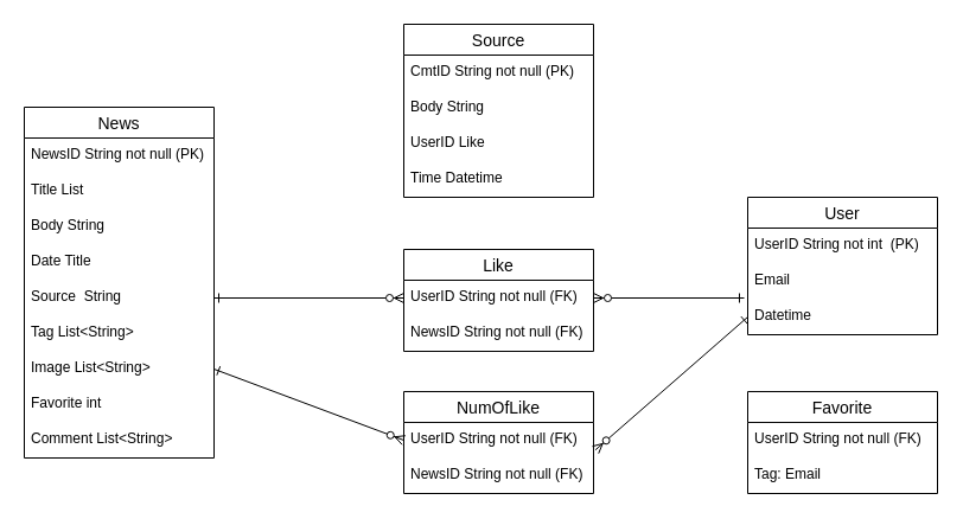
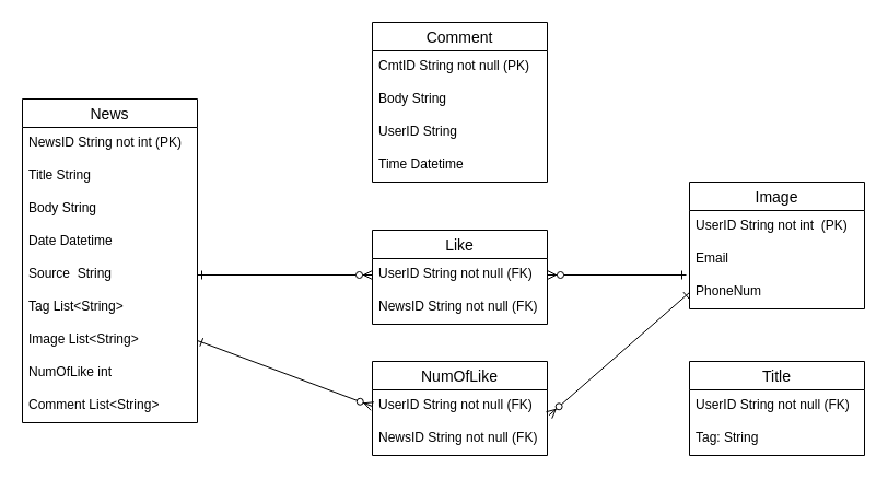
  <mxCell id="0" />
  <mxCell id="1" parent="0" />
- <mxCell id="2" value="User" style="swimlane;fontStyle=0;childLayout=stackLayout;horizontal=1;startSize=26;horizontalStack=0;resizeParent=1;resizeParentMax=0;resizeLast=0;collapsible=1;marginBottom=0;align=center;fontSize=14;" vertex="1" parent="1"><mxGeometry x="630" y="166" width="160" height="116" as="geometry" /></mxCell>
+ <mxCell id="2" value="Image" style="swimlane;fontStyle=0;childLayout=stackLayout;horizontal=1;startSize=26;horizontalStack=0;resizeParent=1;resizeParentMax=0;resizeLast=0;collapsible=1;marginBottom=0;align=center;fontSize=14;" vertex="1" parent="1"><mxGeometry x="630" y="166" width="160" height="116" as="geometry" /></mxCell>
  <mxCell id="3" value="UserID String not int  (PK)" style="text;strokeColor=none;fillColor=none;spacingLeft=4;spacingRight=4;overflow=hidden;rotatable=0;points=[[0,0.5],[1,0.5]];portConstraint=eastwest;fontSize=12;" vertex="1" parent="2"><mxGeometry y="26" width="160" height="30" as="geometry" /></mxCell>
  <mxCell id="4" value="Email" style="text;strokeColor=none;fillColor=none;spacingLeft=4;spacingRight=4;overflow=hidden;rotatable=0;points=[[0,0.5],[1,0.5]];portConstraint=eastwest;fontSize=12;" vertex="1" parent="2"><mxGeometry y="56" width="160" height="30" as="geometry" /></mxCell>
- <mxCell id="5" value="Datetime" style="text;strokeColor=none;fillColor=none;spacingLeft=4;spacingRight=4;overflow=hidden;rotatable=0;points=[[0,0.5],[1,0.5]];portConstraint=eastwest;fontSize=12;" vertex="1" parent="2"><mxGeometry y="86" width="160" height="30" as="geometry" /></mxCell>
- <mxCell id="6" value="Favorite" style="swimlane;fontStyle=0;childLayout=stackLayout;horizontal=1;startSize=26;horizontalStack=0;resizeParent=1;resizeParentMax=0;resizeLast=0;collapsible=1;marginBottom=0;align=center;fontSize=14;" vertex="1" parent="1"><mxGeometry x="630" y="330" width="160" height="86" as="geometry" /></mxCell>
+ <mxCell id="5" value="PhoneNum" style="text;strokeColor=none;fillColor=none;spacingLeft=4;spacingRight=4;overflow=hidden;rotatable=0;points=[[0,0.5],[1,0.5]];portConstraint=eastwest;fontSize=12;" vertex="1" parent="2"><mxGeometry y="86" width="160" height="30" as="geometry" /></mxCell>
+ <mxCell id="6" value="Title" style="swimlane;fontStyle=0;childLayout=stackLayout;horizontal=1;startSize=26;horizontalStack=0;resizeParent=1;resizeParentMax=0;resizeLast=0;collapsible=1;marginBottom=0;align=center;fontSize=14;" vertex="1" parent="1"><mxGeometry x="630" y="330" width="160" height="86" as="geometry" /></mxCell>
  <mxCell id="7" value="UserID String not null (FK)" style="text;strokeColor=none;fillColor=none;spacingLeft=4;spacingRight=4;overflow=hidden;rotatable=0;points=[[0,0.5],[1,0.5]];portConstraint=eastwest;fontSize=12;" vertex="1" parent="6"><mxGeometry y="26" width="160" height="30" as="geometry" /></mxCell>
- <mxCell id="8" value="Tag: Email" style="text;strokeColor=none;fillColor=none;spacingLeft=4;spacingRight=4;overflow=hidden;rotatable=0;points=[[0,0.5],[1,0.5]];portConstraint=eastwest;fontSize=12;" vertex="1" parent="6"><mxGeometry y="56" width="160" height="30" as="geometry" /></mxCell>
+ <mxCell id="8" value="Tag: String" style="text;strokeColor=none;fillColor=none;spacingLeft=4;spacingRight=4;overflow=hidden;rotatable=0;points=[[0,0.5],[1,0.5]];portConstraint=eastwest;fontSize=12;" vertex="1" parent="6"><mxGeometry y="56" width="160" height="30" as="geometry" /></mxCell>
  <mxCell id="9" value="Like" style="swimlane;fontStyle=0;childLayout=stackLayout;horizontal=1;startSize=26;horizontalStack=0;resizeParent=1;resizeParentMax=0;resizeLast=0;collapsible=1;marginBottom=0;align=center;fontSize=14;" vertex="1" parent="1"><mxGeometry x="340" y="210" width="160" height="86" as="geometry" /></mxCell>
  <mxCell id="10" value="UserID String not null (FK)" style="text;strokeColor=none;fillColor=none;spacingLeft=4;spacingRight=4;overflow=hidden;rotatable=0;points=[[0,0.5],[1,0.5]];portConstraint=eastwest;fontSize=12;" vertex="1" parent="9"><mxGeometry y="26" width="160" height="30" as="geometry" /></mxCell>
  <mxCell id="11" value="NewsID String not null (FK)" style="text;strokeColor=none;fillColor=none;spacingLeft=4;spacingRight=4;overflow=hidden;rotatable=0;points=[[0,0.5],[1,0.5]];portConstraint=eastwest;fontSize=12;" vertex="1" parent="9"><mxGeometry y="56" width="160" height="30" as="geometry" /></mxCell>
  <mxCell id="12" value="NumOfLike" style="swimlane;fontStyle=0;childLayout=stackLayout;horizontal=1;startSize=26;horizontalStack=0;resizeParent=1;resizeParentMax=0;resizeLast=0;collapsible=1;marginBottom=0;align=center;fontSize=14;" vertex="1" parent="1"><mxGeometry x="340" y="330" width="160" height="86" as="geometry" /></mxCell>
  <mxCell id="13" value="UserID String not null (FK)" style="text;strokeColor=none;fillColor=none;spacingLeft=4;spacingRight=4;overflow=hidden;rotatable=0;points=[[0,0.5],[1,0.5]];portConstraint=eastwest;fontSize=12;" vertex="1" parent="12"><mxGeometry y="26" width="160" height="30" as="geometry" /></mxCell>
  <mxCell id="14" value="NewsID String not null (FK)" style="text;strokeColor=none;fillColor=none;spacingLeft=4;spacingRight=4;overflow=hidden;rotatable=0;points=[[0,0.5],[1,0.5]];portConstraint=eastwest;fontSize=12;" vertex="1" parent="12"><mxGeometry y="56" width="160" height="30" as="geometry" /></mxCell>
  <mxCell id="15" value="News" style="swimlane;fontStyle=0;childLayout=stackLayout;horizontal=1;startSize=26;horizontalStack=0;resizeParent=1;resizeParentMax=0;resizeLast=0;collapsible=1;marginBottom=0;align=center;fontSize=14;" vertex="1" parent="1"><mxGeometry x="20" y="90" width="160" height="296" as="geometry" /></mxCell>
- <mxCell id="16" value="NewsID String not null (PK)" style="text;strokeColor=none;fillColor=none;spacingLeft=4;spacingRight=4;overflow=hidden;rotatable=0;points=[[0,0.5],[1,0.5]];portConstraint=eastwest;fontSize=12;" vertex="1" parent="15"><mxGeometry y="26" width="160" height="30" as="geometry" /></mxCell>
- <mxCell id="17" value="Title List" style="text;strokeColor=none;fillColor=none;spacingLeft=4;spacingRight=4;overflow=hidden;rotatable=0;points=[[0,0.5],[1,0.5]];portConstraint=eastwest;fontSize=12;" vertex="1" parent="15"><mxGeometry y="56" width="160" height="30" as="geometry" /></mxCell>
+ <mxCell id="16" value="NewsID String not int (PK)" style="text;strokeColor=none;fillColor=none;spacingLeft=4;spacingRight=4;overflow=hidden;rotatable=0;points=[[0,0.5],[1,0.5]];portConstraint=eastwest;fontSize=12;" vertex="1" parent="15"><mxGeometry y="26" width="160" height="30" as="geometry" /></mxCell>
+ <mxCell id="17" value="Title String" style="text;strokeColor=none;fillColor=none;spacingLeft=4;spacingRight=4;overflow=hidden;rotatable=0;points=[[0,0.5],[1,0.5]];portConstraint=eastwest;fontSize=12;" vertex="1" parent="15"><mxGeometry y="56" width="160" height="30" as="geometry" /></mxCell>
  <mxCell id="18" value="Body String" style="text;strokeColor=none;fillColor=none;spacingLeft=4;spacingRight=4;overflow=hidden;rotatable=0;points=[[0,0.5],[1,0.5]];portConstraint=eastwest;fontSize=12;" vertex="1" parent="15"><mxGeometry y="86" width="160" height="30" as="geometry" /></mxCell>
- <mxCell id="19" value="Date Title" style="text;strokeColor=none;fillColor=none;spacingLeft=4;spacingRight=4;overflow=hidden;rotatable=0;points=[[0,0.5],[1,0.5]];portConstraint=eastwest;fontSize=12;" vertex="1" parent="15"><mxGeometry y="116" width="160" height="30" as="geometry" /></mxCell>
+ <mxCell id="19" value="Date Datetime" style="text;strokeColor=none;fillColor=none;spacingLeft=4;spacingRight=4;overflow=hidden;rotatable=0;points=[[0,0.5],[1,0.5]];portConstraint=eastwest;fontSize=12;" vertex="1" parent="15"><mxGeometry y="116" width="160" height="30" as="geometry" /></mxCell>
  <mxCell id="20" value="Source  String" style="text;strokeColor=none;fillColor=none;spacingLeft=4;spacingRight=4;overflow=hidden;rotatable=0;points=[[0,0.5],[1,0.5]];portConstraint=eastwest;fontSize=12;" vertex="1" parent="15"><mxGeometry y="146" width="160" height="30" as="geometry" /></mxCell>
  <mxCell id="21" value="Tag List&lt;String&gt;" style="text;strokeColor=none;fillColor=none;spacingLeft=4;spacingRight=4;overflow=hidden;rotatable=0;points=[[0,0.5],[1,0.5]];portConstraint=eastwest;fontSize=12;" vertex="1" parent="15"><mxGeometry y="176" width="160" height="30" as="geometry" /></mxCell>
  <mxCell id="22" value="Image List&lt;String&gt;" style="text;strokeColor=none;fillColor=none;spacingLeft=4;spacingRight=4;overflow=hidden;rotatable=0;points=[[0,0.5],[1,0.5]];portConstraint=eastwest;fontSize=12;" vertex="1" parent="15"><mxGeometry y="206" width="160" height="30" as="geometry" /></mxCell>
- <mxCell id="23" value="Favorite int" style="text;strokeColor=none;fillColor=none;spacingLeft=4;spacingRight=4;overflow=hidden;rotatable=0;points=[[0,0.5],[1,0.5]];portConstraint=eastwest;fontSize=12;" vertex="1" parent="15"><mxGeometry y="236" width="160" height="30" as="geometry" /></mxCell>
+ <mxCell id="23" value="NumOfLike int" style="text;strokeColor=none;fillColor=none;spacingLeft=4;spacingRight=4;overflow=hidden;rotatable=0;points=[[0,0.5],[1,0.5]];portConstraint=eastwest;fontSize=12;" vertex="1" parent="15"><mxGeometry y="236" width="160" height="30" as="geometry" /></mxCell>
  <mxCell id="24" value="Comment List&lt;String&gt;" style="text;strokeColor=none;fillColor=none;spacingLeft=4;spacingRight=4;overflow=hidden;rotatable=0;points=[[0,0.5],[1,0.5]];portConstraint=eastwest;fontSize=12;" vertex="1" parent="15"><mxGeometry y="266" width="160" height="30" as="geometry" /></mxCell>
- <mxCell id="25" value="Source" style="swimlane;fontStyle=0;childLayout=stackLayout;horizontal=1;startSize=26;horizontalStack=0;resizeParent=1;resizeParentMax=0;resizeLast=0;collapsible=1;marginBottom=0;align=center;fontSize=14;" vertex="1" parent="1"><mxGeometry x="340" y="20" width="160" height="146" as="geometry" /></mxCell>
+ <mxCell id="25" value="Comment" style="swimlane;fontStyle=0;childLayout=stackLayout;horizontal=1;startSize=26;horizontalStack=0;resizeParent=1;resizeParentMax=0;resizeLast=0;collapsible=1;marginBottom=0;align=center;fontSize=14;" vertex="1" parent="1"><mxGeometry x="340" y="20" width="160" height="146" as="geometry" /></mxCell>
  <mxCell id="26" value="CmtID String not null (PK)" style="text;strokeColor=none;fillColor=none;spacingLeft=4;spacingRight=4;overflow=hidden;rotatable=0;points=[[0,0.5],[1,0.5]];portConstraint=eastwest;fontSize=12;" vertex="1" parent="25"><mxGeometry y="26" width="160" height="30" as="geometry" /></mxCell>
  <mxCell id="27" value="Body String" style="text;strokeColor=none;fillColor=none;spacingLeft=4;spacingRight=4;overflow=hidden;rotatable=0;points=[[0,0.5],[1,0.5]];portConstraint=eastwest;fontSize=12;" vertex="1" parent="25"><mxGeometry y="56" width="160" height="30" as="geometry" /></mxCell>
- <mxCell id="28" value="UserID Like" style="text;strokeColor=none;fillColor=none;spacingLeft=4;spacingRight=4;overflow=hidden;rotatable=0;points=[[0,0.5],[1,0.5]];portConstraint=eastwest;fontSize=12;" vertex="1" parent="25"><mxGeometry y="86" width="160" height="30" as="geometry" /></mxCell>
+ <mxCell id="28" value="UserID String" style="text;strokeColor=none;fillColor=none;spacingLeft=4;spacingRight=4;overflow=hidden;rotatable=0;points=[[0,0.5],[1,0.5]];portConstraint=eastwest;fontSize=12;" vertex="1" parent="25"><mxGeometry y="86" width="160" height="30" as="geometry" /></mxCell>
  <mxCell id="29" value="Time Datetime" style="text;strokeColor=none;fillColor=none;spacingLeft=4;spacingRight=4;overflow=hidden;rotatable=0;points=[[0,0.5],[1,0.5]];portConstraint=eastwest;fontSize=12;" vertex="1" parent="25"><mxGeometry y="116" width="160" height="30" as="geometry" /></mxCell>
  <mxCell id="30" value="" style="fontSize=12;html=1;endArrow=ERzeroToMany;startArrow=ERone;startFill=0;elbow=vertical;entryX=1;entryY=0.5;entryDx=0;entryDy=0;" edge="1" parent="1" target="10"><mxGeometry width="100" height="100" relative="1" as="geometry"><mxPoint x="627" y="251" as="sourcePoint" /><mxPoint x="470" y="280" as="targetPoint" /><Array as="points" /></mxGeometry></mxCell>
  <mxCell id="31" value="" style="fontSize=12;html=1;endArrow=ERzeroToMany;startArrow=ERone;startFill=0;elbow=vertical;exitX=1;exitY=0.5;exitDx=0;exitDy=0;entryX=0;entryY=0.5;entryDx=0;entryDy=0;" edge="1" parent="1" source="20" target="10"><mxGeometry width="100" height="100" relative="1" as="geometry"><mxPoint x="318" y="390" as="sourcePoint" /><mxPoint x="160" y="390" as="targetPoint" /><Array as="points" /></mxGeometry></mxCell>
  <mxCell id="32" value="" style="fontSize=12;html=1;endArrow=ERzeroToMany;startArrow=ERone;startFill=0;elbow=vertical;entryX=1.01;entryY=0.773;entryDx=0;entryDy=0;exitX=0;exitY=0.5;exitDx=0;exitDy=0;entryPerimeter=0;" edge="1" parent="1" source="5" target="13"><mxGeometry width="100" height="100" relative="1" as="geometry"><mxPoint x="617" y="310" as="sourcePoint" /><mxPoint x="490" y="310" as="targetPoint" /><Array as="points" /></mxGeometry></mxCell>
  <mxCell id="33" value="" style="fontSize=12;html=1;endArrow=ERzeroToMany;startArrow=ERone;startFill=0;elbow=vertical;entryX=0;entryY=0.5;entryDx=0;entryDy=0;exitX=1;exitY=0.5;exitDx=0;exitDy=0;" edge="1" parent="1" source="22" target="13"><mxGeometry width="100" height="100" relative="1" as="geometry"><mxPoint x="327" y="310" as="sourcePoint" /><mxPoint x="200" y="310" as="targetPoint" /><Array as="points" /></mxGeometry></mxCell>
